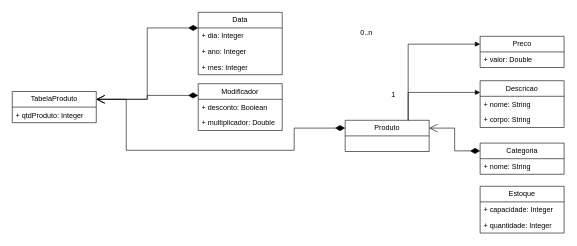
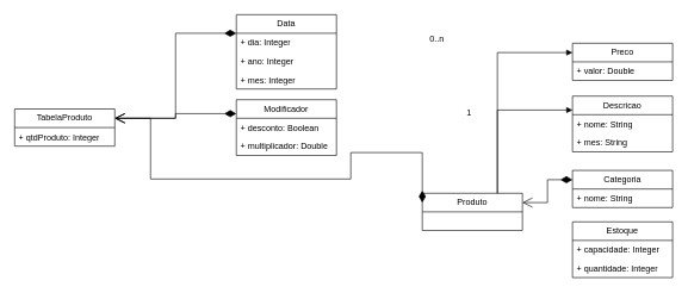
  <mxCell id="0" />
  <mxCell id="1" parent="0" />
  <mxCell id="2" value="TabelaProduto" style="swimlane;fontStyle=0;childLayout=stackLayout;horizontal=1;startSize=26;fillColor=none;horizontalStack=0;resizeParent=1;resizeParentMax=0;resizeLast=0;collapsible=1;marginBottom=0;whiteSpace=wrap;html=1;" parent="1" vertex="1"><mxGeometry x="20" y="152" width="140" height="52" as="geometry" /></mxCell>
  <mxCell id="3" value="+ qtdProduto: Integer" style="text;strokeColor=none;fillColor=none;align=left;verticalAlign=top;spacingLeft=4;spacingRight=4;overflow=hidden;rotatable=0;points=[[0,0.5],[1,0.5]];portConstraint=eastwest;whiteSpace=wrap;html=1;" parent="2" vertex="1"><mxGeometry y="26" width="140" height="26" as="geometry" /></mxCell>
  <mxCell id="4" value="Data" style="swimlane;fontStyle=0;childLayout=stackLayout;horizontal=1;startSize=26;fillColor=none;horizontalStack=0;resizeParent=1;resizeParentMax=0;resizeLast=0;collapsible=1;marginBottom=0;whiteSpace=wrap;html=1;" parent="1" vertex="1"><mxGeometry x="330" y="20" width="140" height="104" as="geometry" /></mxCell>
  <mxCell id="5" value="+ dia: Integer" style="text;strokeColor=none;fillColor=none;align=left;verticalAlign=top;spacingLeft=4;spacingRight=4;overflow=hidden;rotatable=0;points=[[0,0.5],[1,0.5]];portConstraint=eastwest;whiteSpace=wrap;html=1;" parent="4" vertex="1"><mxGeometry y="26" width="140" height="26" as="geometry" /></mxCell>
  <mxCell id="6" value="+ ano: Integer" style="text;strokeColor=none;fillColor=none;align=left;verticalAlign=top;spacingLeft=4;spacingRight=4;overflow=hidden;rotatable=0;points=[[0,0.5],[1,0.5]];portConstraint=eastwest;whiteSpace=wrap;html=1;" parent="4" vertex="1"><mxGeometry y="52" width="140" height="26" as="geometry" /></mxCell>
  <mxCell id="7" value="+ mes: Integer" style="text;strokeColor=none;fillColor=none;align=left;verticalAlign=top;spacingLeft=4;spacingRight=4;overflow=hidden;rotatable=0;points=[[0,0.5],[1,0.5]];portConstraint=eastwest;whiteSpace=wrap;html=1;" parent="4" vertex="1"><mxGeometry y="78" width="140" height="26" as="geometry" /></mxCell>
  <mxCell id="8" value="Modificador" style="swimlane;fontStyle=0;childLayout=stackLayout;horizontal=1;startSize=26;fillColor=none;horizontalStack=0;resizeParent=1;resizeParentMax=0;resizeLast=0;collapsible=1;marginBottom=0;whiteSpace=wrap;html=1;" parent="1" vertex="1"><mxGeometry x="330" y="139" width="140" height="78" as="geometry" /></mxCell>
  <mxCell id="9" value="+ desconto: Boolean" style="text;strokeColor=none;fillColor=none;align=left;verticalAlign=top;spacingLeft=4;spacingRight=4;overflow=hidden;rotatable=0;points=[[0,0.5],[1,0.5]];portConstraint=eastwest;whiteSpace=wrap;html=1;" parent="8" vertex="1"><mxGeometry y="26" width="140" height="26" as="geometry" /></mxCell>
  <mxCell id="10" value="+ multiplicador: Double" style="text;strokeColor=none;fillColor=none;align=left;verticalAlign=top;spacingLeft=4;spacingRight=4;overflow=hidden;rotatable=0;points=[[0,0.5],[1,0.5]];portConstraint=eastwest;whiteSpace=wrap;html=1;" parent="8" vertex="1"><mxGeometry y="52" width="140" height="26" as="geometry" /></mxCell>
- <mxCell id="11" value="Produto" style="swimlane;fontStyle=0;childLayout=stackLayout;horizontal=1;startSize=26;fillColor=none;horizontalStack=0;resizeParent=1;resizeParentMax=0;resizeLast=0;collapsible=1;marginBottom=0;whiteSpace=wrap;html=1;" parent="1" vertex="1"><mxGeometry x="575" y="200" width="140" height="52" as="geometry" /></mxCell>
+ <mxCell id="11" value="Produto" style="swimlane;fontStyle=0;childLayout=stackLayout;horizontal=1;startSize=26;fillColor=none;horizontalStack=0;resizeParent=1;resizeParentMax=0;resizeLast=0;collapsible=1;marginBottom=0;whiteSpace=wrap;html=1;" parent="1" vertex="1"><mxGeometry x="590" y="270" width="140" height="52" as="geometry" /></mxCell>
  <mxCell id="12" value="Preco" style="swimlane;fontStyle=0;childLayout=stackLayout;horizontal=1;startSize=26;fillColor=none;horizontalStack=0;resizeParent=1;resizeParentMax=0;resizeLast=0;collapsible=1;marginBottom=0;whiteSpace=wrap;html=1;" parent="1" vertex="1"><mxGeometry x="800" y="60" width="140" height="52" as="geometry" /></mxCell>
  <mxCell id="13" value="+ valor: Double" style="text;strokeColor=none;fillColor=none;align=left;verticalAlign=top;spacingLeft=4;spacingRight=4;overflow=hidden;rotatable=0;points=[[0,0.5],[1,0.5]];portConstraint=eastwest;whiteSpace=wrap;html=1;" parent="12" vertex="1"><mxGeometry y="26" width="140" height="26" as="geometry" /></mxCell>
  <mxCell id="14" value="Descricao" style="swimlane;fontStyle=0;childLayout=stackLayout;horizontal=1;startSize=26;fillColor=none;horizontalStack=0;resizeParent=1;resizeParentMax=0;resizeLast=0;collapsible=1;marginBottom=0;whiteSpace=wrap;html=1;" parent="1" vertex="1"><mxGeometry x="800" y="134" width="140" height="78" as="geometry" /></mxCell>
  <mxCell id="15" value="+ nome: String" style="text;strokeColor=none;fillColor=none;align=left;verticalAlign=top;spacingLeft=4;spacingRight=4;overflow=hidden;rotatable=0;points=[[0,0.5],[1,0.5]];portConstraint=eastwest;whiteSpace=wrap;html=1;" parent="14" vertex="1"><mxGeometry y="26" width="140" height="26" as="geometry" /></mxCell>
- <mxCell id="16" value="+ corpo: String" style="text;strokeColor=none;fillColor=none;align=left;verticalAlign=top;spacingLeft=4;spacingRight=4;overflow=hidden;rotatable=0;points=[[0,0.5],[1,0.5]];portConstraint=eastwest;whiteSpace=wrap;html=1;" parent="14" vertex="1"><mxGeometry y="52" width="140" height="26" as="geometry" /></mxCell>
+ <mxCell id="16" value="+ mes: String" style="text;strokeColor=none;fillColor=none;align=left;verticalAlign=top;spacingLeft=4;spacingRight=4;overflow=hidden;rotatable=0;points=[[0,0.5],[1,0.5]];portConstraint=eastwest;whiteSpace=wrap;html=1;" parent="14" vertex="1"><mxGeometry y="52" width="140" height="26" as="geometry" /></mxCell>
  <mxCell id="17" value="Categoria" style="swimlane;fontStyle=0;childLayout=stackLayout;horizontal=1;startSize=26;fillColor=none;horizontalStack=0;resizeParent=1;resizeParentMax=0;resizeLast=0;collapsible=1;marginBottom=0;whiteSpace=wrap;html=1;" parent="1" vertex="1"><mxGeometry x="800" y="238" width="140" height="52" as="geometry" /></mxCell>
  <mxCell id="18" value="+ nome: String" style="text;strokeColor=none;fillColor=none;align=left;verticalAlign=top;spacingLeft=4;spacingRight=4;overflow=hidden;rotatable=0;points=[[0,0.5],[1,0.5]];portConstraint=eastwest;whiteSpace=wrap;html=1;" parent="17" vertex="1"><mxGeometry y="26" width="140" height="26" as="geometry" /></mxCell>
  <mxCell id="19" value="" style="endArrow=open;html=1;endSize=12;startArrow=diamondThin;startSize=14;startFill=1;edgeStyle=orthogonalEdgeStyle;align=left;verticalAlign=bottom;rounded=0;entryX=1;entryY=0.25;entryDx=0;entryDy=0;exitX=0;exitY=0.25;exitDx=0;exitDy=0;" parent="1" source="17" target="11" edge="1"><mxGeometry x="-0.875" y="10" relative="1" as="geometry"><mxPoint x="555" y="143" as="sourcePoint" /><mxPoint x="715" y="143" as="targetPoint" /><mxPoint as="offset" /></mxGeometry></mxCell>
  <mxCell id="20" value="" style="endArrow=block;endFill=1;html=1;edgeStyle=orthogonalEdgeStyle;align=left;verticalAlign=top;rounded=0;exitX=0.75;exitY=0;exitDx=0;exitDy=0;entryX=0;entryY=0.25;entryDx=0;entryDy=0;" parent="1" source="11" target="14" edge="1"><mxGeometry x="-1" relative="1" as="geometry"><mxPoint x="725" y="123" as="sourcePoint" /><mxPoint x="885" y="123" as="targetPoint" /></mxGeometry></mxCell>
  <mxCell id="21" value="" style="endArrow=block;endFill=1;html=1;edgeStyle=orthogonalEdgeStyle;align=left;verticalAlign=top;rounded=0;exitX=0.75;exitY=0;exitDx=0;exitDy=0;entryX=0;entryY=0.25;entryDx=0;entryDy=0;" parent="1" source="11" target="12" edge="1"><mxGeometry x="-1" relative="1" as="geometry"><mxPoint x="725" y="123" as="sourcePoint" /><mxPoint x="885" y="123" as="targetPoint" /></mxGeometry></mxCell>
  <mxCell id="22" value="Estoque" style="swimlane;fontStyle=0;childLayout=stackLayout;horizontal=1;startSize=26;fillColor=none;horizontalStack=0;resizeParent=1;resizeParentMax=0;resizeLast=0;collapsible=1;marginBottom=0;whiteSpace=wrap;html=1;" parent="1" vertex="1"><mxGeometry x="800" y="310" width="140" height="78" as="geometry" /></mxCell>
  <mxCell id="23" value="+ capacidade: Integer" style="text;strokeColor=none;fillColor=none;align=left;verticalAlign=top;spacingLeft=4;spacingRight=4;overflow=hidden;rotatable=0;points=[[0,0.5],[1,0.5]];portConstraint=eastwest;whiteSpace=wrap;html=1;" parent="22" vertex="1"><mxGeometry y="26" width="140" height="26" as="geometry" /></mxCell>
  <mxCell id="24" value="+ quantidade: Integer" style="text;strokeColor=none;fillColor=none;align=left;verticalAlign=top;spacingLeft=4;spacingRight=4;overflow=hidden;rotatable=0;points=[[0,0.5],[1,0.5]];portConstraint=eastwest;whiteSpace=wrap;html=1;" parent="22" vertex="1"><mxGeometry y="52" width="140" height="26" as="geometry" /></mxCell>
  <mxCell id="25" value="" style="endArrow=open;html=1;endSize=12;startArrow=diamondThin;startSize=14;startFill=1;edgeStyle=orthogonalEdgeStyle;align=left;verticalAlign=bottom;rounded=0;exitX=0;exitY=0.25;exitDx=0;exitDy=0;entryX=1;entryY=0.25;entryDx=0;entryDy=0;" parent="1" source="4" target="2" edge="1"><mxGeometry x="-1" y="3" relative="1" as="geometry"><mxPoint x="330" y="122" as="sourcePoint" /><mxPoint x="490" y="122" as="targetPoint" /></mxGeometry></mxCell>
  <mxCell id="26" value="" style="endArrow=open;html=1;endSize=12;startArrow=diamondThin;startSize=14;startFill=1;edgeStyle=orthogonalEdgeStyle;align=left;verticalAlign=bottom;rounded=0;exitX=0;exitY=0.25;exitDx=0;exitDy=0;entryX=1;entryY=0.25;entryDx=0;entryDy=0;" parent="1" source="8" target="2" edge="1"><mxGeometry x="-1" y="3" relative="1" as="geometry"><mxPoint x="330" y="122" as="sourcePoint" /><mxPoint x="490" y="122" as="targetPoint" /></mxGeometry></mxCell>
  <mxCell id="27" value="" style="endArrow=open;html=1;endSize=12;startArrow=diamondThin;startSize=14;startFill=1;edgeStyle=orthogonalEdgeStyle;align=left;verticalAlign=bottom;rounded=0;exitX=0;exitY=0.25;exitDx=0;exitDy=0;entryX=1;entryY=0.25;entryDx=0;entryDy=0;" parent="1" source="11" target="2" edge="1"><mxGeometry x="-1" y="3" relative="1" as="geometry"><mxPoint x="450" y="474" as="sourcePoint" /><mxPoint x="610" y="474" as="targetPoint" /><Array as="points"><mxPoint x="490" y="213" /><mxPoint x="490" y="250" /><mxPoint x="210" y="250" /><mxPoint x="210" y="165" /></Array></mxGeometry></mxCell>
  <mxCell id="28" value="1" style="text;html=1;align=center;verticalAlign=middle;resizable=0;points=[];autosize=1;strokeColor=none;fillColor=none;" parent="1" vertex="1"><mxGeometry x="640" y="143" width="30" height="30" as="geometry" /></mxCell>
  <mxCell id="29" value="0..n" style="text;html=1;align=center;verticalAlign=middle;resizable=0;points=[];autosize=1;strokeColor=none;fillColor=none;" parent="1" vertex="1"><mxGeometry x="590" y="40" width="40" height="30" as="geometry" /></mxCell>
